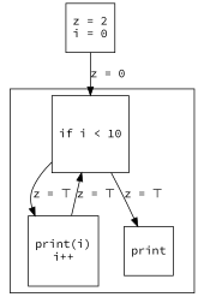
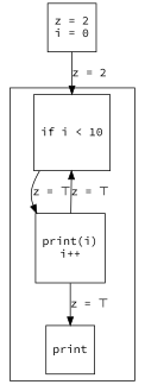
  digraph {
    fontname="Source Code Pro"
    node [fontname="Source Code Pro" shape=square]
    edge [fontname="Source Code Pro"]
    n1 [label="if i < 10"]
    n2 [label="print(i)\ni++"]
    n3 [label=print]
    n4 [label="z = 2\ni = 0"]
    subgraph cluster_1 {
      n1
      n2
      n3
    }
    n1 -> n2 [label="z = ⊤"]
-   n1 -> n3 [label="z = ⊤"]
+   n2 -> n3 [label="z = ⊤"]
    n2 -> n1 [label="z = ⊤"]
-   n4 -> n1 [label="z = 0"]
+   n4 -> n1 [label="z = 2"]
  }
